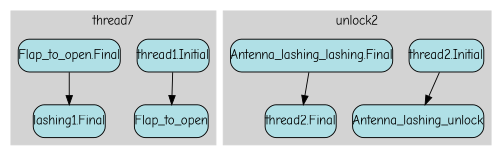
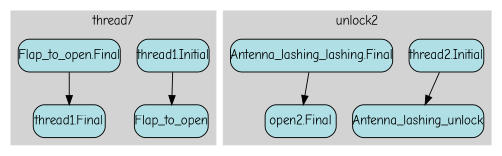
  digraph {
    fontname="Comic Neue"
    node [fillcolor=PowderBlue fontname="Comic Neue" fontsize=14 margin=0 shape=box style="rounded,filled"]
    edge [fontcolor=Indigo fontname="Comic Neue" fontsize=12]
    "thread1.Initial"
    Flap_to_open
    "Flap_to_open.Final"
-   "thread1.Final" [label="lashing1.Final"]
+   "thread1.Final"
    "thread2.Initial"
    Antenna_lashing_unlock
    n7 [label="Antenna_lashing_lashing.Final"]
-   "thread2.Final"
+   "thread2.Final" [label="open2.Final"]
    subgraph cluster_1 {
      color=lightgrey
      label=thread7
      style=filled
      "thread1.Initial"
      Flap_to_open
      "Flap_to_open.Final"
      "thread1.Final"
    }
    subgraph cluster_2 {
      color=lightgrey
      label=unlock2
      style=filled
      "thread2.Initial"
      Antenna_lashing_unlock
      n7
      "thread2.Final"
    }
    "thread1.Initial" -> Flap_to_open
    "Flap_to_open.Final" -> "thread1.Final"
    "thread2.Initial" -> Antenna_lashing_unlock
    n7 -> "thread2.Final"
  }
